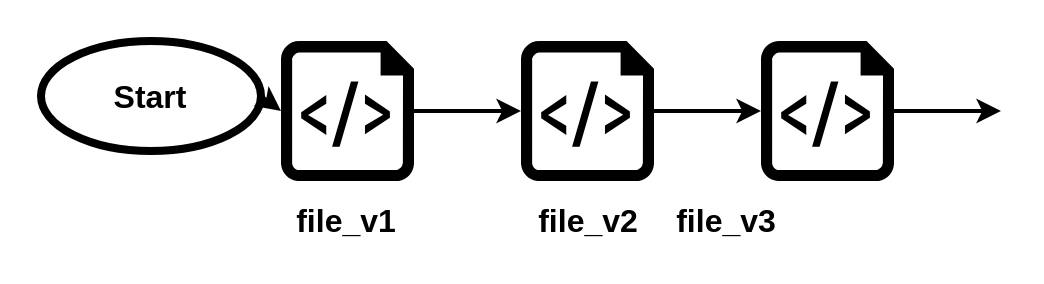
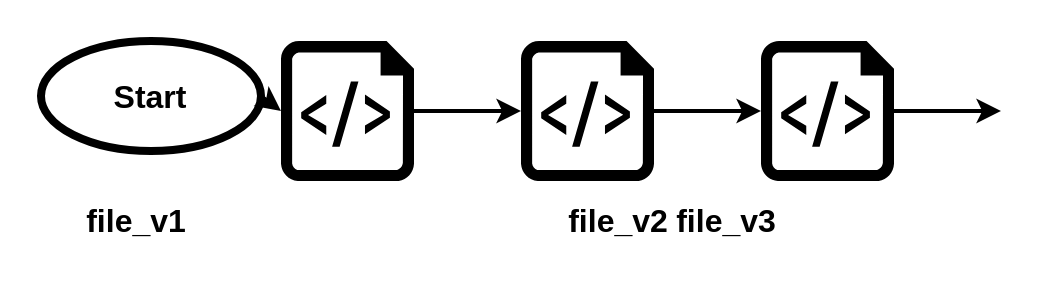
  <mxCell id="0" />
  <mxCell id="1" parent="0" />
  <mxCell id="2" value="" style="verticalLabelPosition=bottom;html=1;verticalAlign=top;align=center;strokeColor=none;fillColor=#000000;shape=mxgraph.azure.script_file;pointerEvents=1;aspect=fixed;" parent="1" vertex="1"><mxGeometry x="140" y="20" width="66.5" height="70" as="geometry" /></mxCell>
  <mxCell id="3" value="" style="verticalLabelPosition=bottom;html=1;verticalAlign=top;align=center;strokeColor=none;fillColor=#000000;shape=mxgraph.azure.script_file;pointerEvents=1;aspect=fixed;" vertex="1" parent="1"><mxGeometry x="260" y="20" width="66.5" height="70" as="geometry" /></mxCell>
  <mxCell id="4" value="" style="verticalLabelPosition=bottom;html=1;verticalAlign=top;align=center;strokeColor=none;fillColor=#000000;shape=mxgraph.azure.script_file;pointerEvents=1;aspect=fixed;" vertex="1" parent="1"><mxGeometry x="380" y="20" width="66.5" height="70" as="geometry" /></mxCell>
- <mxCell id="5" value="&lt;font style=&quot;font-size: 16px&quot; color=&quot;#000000&quot;&gt;&lt;b&gt;file_v1&lt;/b&gt;&lt;/font&gt;" style="text;html=1;strokeColor=none;fillColor=none;align=center;verticalAlign=middle;whiteSpace=wrap;rounded=0;" vertex="1" parent="1"><mxGeometry x="153.25" y="100" width="40" height="20" as="geometry" /></mxCell>
- <mxCell id="6" value="&lt;font style=&quot;font-size: 16px&quot; color=&quot;#000000&quot;&gt;&lt;b&gt;file_v2&lt;/b&gt;&lt;/font&gt;" style="text;html=1;strokeColor=none;fillColor=none;align=center;verticalAlign=middle;whiteSpace=wrap;rounded=0;" vertex="1" parent="1"><mxGeometry x="274" y="100" width="40" height="20" as="geometry" /></mxCell>
+ <mxCell id="5" value="&lt;font style=&quot;font-size: 16px&quot; color=&quot;#000000&quot;&gt;&lt;b&gt;file_v1&lt;/b&gt;&lt;/font&gt;" style="text;html=1;strokeColor=none;fillColor=none;align=center;verticalAlign=middle;whiteSpace=wrap;rounded=0;" vertex="1" parent="1"><mxGeometry x="48.25" y="100" width="40" height="20" as="geometry" /></mxCell>
+ <mxCell id="6" value="&lt;font style=&quot;font-size: 16px&quot; color=&quot;#000000&quot;&gt;&lt;b&gt;file_v2&lt;/b&gt;&lt;/font&gt;" style="text;html=1;strokeColor=none;fillColor=none;align=center;verticalAlign=middle;whiteSpace=wrap;rounded=0;" vertex="1" parent="1"><mxGeometry x="289" y="100" width="40" height="20" as="geometry" /></mxCell>
  <mxCell id="7" value="&lt;font style=&quot;font-size: 16px&quot; color=&quot;#000000&quot;&gt;&lt;b&gt;file_v3&lt;/b&gt;&lt;/font&gt;" style="text;html=1;strokeColor=none;fillColor=none;align=center;verticalAlign=middle;whiteSpace=wrap;rounded=0;" vertex="1" parent="1"><mxGeometry x="343.25" y="100" width="40" height="20" as="geometry" /></mxCell>
  <mxCell id="8" value="&lt;font style=&quot;font-size: 16px&quot; color=&quot;#000000&quot;&gt;&lt;b&gt;Start&lt;/b&gt;&lt;/font&gt;" style="ellipse;whiteSpace=wrap;html=1;aspect=fixed;fillColor=none;strokeWidth=4;strokeColor=#000000;" vertex="1" parent="1"><mxGeometry x="20" y="20" width="110" height="55" as="geometry" /></mxCell>
  <mxCell id="9" value="" style="endArrow=classic;html=1;exitX=1;exitY=0.5;exitDx=0;exitDy=0;strokeWidth=2;strokeColor=#000000;endFill=1;" edge="1" parent="1" source="8"><mxGeometry width="50" height="50" relative="1" as="geometry"><mxPoint x="270" y="130" as="sourcePoint" /><mxPoint x="140" y="55" as="targetPoint" /></mxGeometry></mxCell>
  <mxCell id="10" value="" style="endArrow=classic;html=1;strokeWidth=2;exitX=1;exitY=0.5;exitDx=0;exitDy=0;exitPerimeter=0;entryX=0;entryY=0.5;entryDx=0;entryDy=0;entryPerimeter=0;strokeColor=#000000;endFill=1;" edge="1" parent="1" source="2" target="3"><mxGeometry width="50" height="50" relative="1" as="geometry"><mxPoint x="270" y="130" as="sourcePoint" /><mxPoint x="320" y="80" as="targetPoint" /></mxGeometry></mxCell>
  <mxCell id="11" value="" style="endArrow=none;html=1;strokeWidth=2;exitX=0;exitY=0.5;exitDx=0;exitDy=0;exitPerimeter=0;entryX=1;entryY=0.5;entryDx=0;entryDy=0;entryPerimeter=0;strokeColor=#000000;startArrow=classic;startFill=1;" edge="1" parent="1" source="4" target="3"><mxGeometry width="50" height="50" relative="1" as="geometry"><mxPoint x="270" y="130" as="sourcePoint" /><mxPoint x="320" y="80" as="targetPoint" /></mxGeometry></mxCell>
  <mxCell id="12" value="" style="endArrow=classic;html=1;strokeWidth=2;exitX=1;exitY=0.5;exitDx=0;exitDy=0;exitPerimeter=0;strokeColor=#000000;endFill=1;" edge="1" parent="1" source="4"><mxGeometry width="50" height="50" relative="1" as="geometry"><mxPoint x="270" y="130" as="sourcePoint" /><mxPoint x="500" y="55" as="targetPoint" /></mxGeometry></mxCell>
